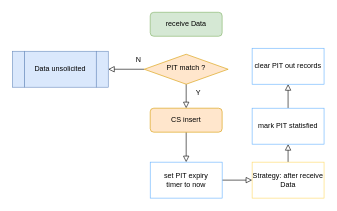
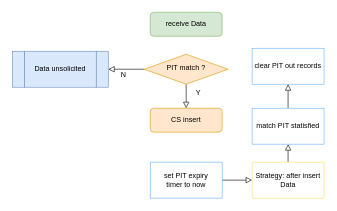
  <mxCell id="0" />
  <mxCell id="1" parent="0" />
  <mxCell id="2" value="receive Data" style="rounded=1;whiteSpace=wrap;html=1;fontSize=12;glass=0;strokeWidth=1;shadow=0;fillColor=#d5e8d4;strokeColor=#82b366;" parent="1" vertex="1"><mxGeometry x="250" y="20" width="120" height="40" as="geometry" /></mxCell>
  <mxCell id="3" style="edgeStyle=orthogonalEdgeStyle;rounded=0;orthogonalLoop=1;jettySize=auto;html=1;exitX=0;exitY=0.5;exitDx=0;exitDy=0;entryX=1;entryY=0.5;entryDx=0;entryDy=0;shadow=0;strokeWidth=1;labelBackgroundColor=none;endFill=0;endArrow=block;endSize=8;" parent="1" source="5" target="9" edge="1"><mxGeometry relative="1" as="geometry" /></mxCell>
  <mxCell id="4" style="edgeStyle=orthogonalEdgeStyle;rounded=0;orthogonalLoop=1;jettySize=auto;html=1;exitX=0.5;exitY=1;exitDx=0;exitDy=0;entryX=0.5;entryY=0;entryDx=0;entryDy=0;shadow=0;strokeWidth=1;labelBackgroundColor=none;endFill=0;endArrow=block;endSize=8;" parent="1" source="5" target="12" edge="1"><mxGeometry relative="1" as="geometry" /></mxCell>
  <mxCell id="5" value="PIT match ?" style="rhombus;whiteSpace=wrap;html=1;shadow=0;fontFamily=Helvetica;fontSize=12;align=center;strokeWidth=1;spacing=6;spacingTop=-4;fillColor=#ffe6cc;strokeColor=#d79b00;" parent="1" vertex="1"><mxGeometry x="240" y="90" width="140" height="50" as="geometry" /></mxCell>
  <mxCell id="6" value="" style="group" parent="1" vertex="1" connectable="0"><mxGeometry x="20" y="85" width="160" height="60" as="geometry" /></mxCell>
  <mxCell id="7" value="Data unsolicited" style="rounded=0;whiteSpace=wrap;html=1;fillColor=#dae8fc;strokeColor=#6c8ebf;" parent="6" vertex="1"><mxGeometry x="20" width="120" height="60" as="geometry" /></mxCell>
  <mxCell id="8" value="" style="rounded=0;whiteSpace=wrap;html=1;fillColor=#dae8fc;strokeColor=#6c8ebf;" parent="6" vertex="1"><mxGeometry width="20" height="60" as="geometry" /></mxCell>
  <mxCell id="9" value="" style="rounded=0;whiteSpace=wrap;html=1;fillColor=#dae8fc;strokeColor=#6c8ebf;" parent="6" vertex="1"><mxGeometry x="140" width="20" height="60" as="geometry" /></mxCell>
- <mxCell id="10" value="N" style="text;html=1;align=center;verticalAlign=middle;resizable=0;points=[];autosize=1;" parent="1" vertex="1"><mxGeometry x="220" y="90" width="20" height="20" as="geometry" /></mxCell>
- <mxCell id="11" style="edgeStyle=orthogonalEdgeStyle;rounded=0;orthogonalLoop=1;jettySize=auto;html=1;exitX=0.5;exitY=1;exitDx=0;exitDy=0;entryX=0.5;entryY=0;entryDx=0;entryDy=0;shadow=0;strokeWidth=1;labelBackgroundColor=none;endFill=0;endArrow=block;endSize=8;" parent="1" source="12" target="15" edge="1"><mxGeometry relative="1" as="geometry" /></mxCell>
+ <mxCell id="10" value="N" style="text;html=1;align=center;verticalAlign=middle;resizable=0;points=[];autosize=1;" parent="1" vertex="1"><mxGeometry x="195" y="115" width="20" height="20" as="geometry" /></mxCell>
  <mxCell id="12" value="CS insert" style="rounded=1;whiteSpace=wrap;html=1;fontSize=12;glass=0;strokeWidth=1;shadow=0;fillColor=#ffe6cc;strokeColor=#d79b00;" parent="1" vertex="1"><mxGeometry x="250" y="180" width="120" height="40" as="geometry" /></mxCell>
  <mxCell id="13" value="Y" style="text;html=1;align=center;verticalAlign=middle;resizable=0;points=[];autosize=1;" parent="1" vertex="1"><mxGeometry x="320" y="145" width="20" height="20" as="geometry" /></mxCell>
  <mxCell id="14" style="edgeStyle=orthogonalEdgeStyle;rounded=0;orthogonalLoop=1;jettySize=auto;html=1;exitX=1;exitY=0.5;exitDx=0;exitDy=0;entryX=0;entryY=0.5;entryDx=0;entryDy=0;shadow=0;strokeWidth=1;labelBackgroundColor=none;endFill=0;endArrow=block;endSize=8;" parent="1" source="15" target="17" edge="1"><mxGeometry relative="1" as="geometry" /></mxCell>
  <mxCell id="15" value="set PIT expiry&lt;br&gt;timer to now" style="rounded=0;whiteSpace=wrap;html=1;strokeColor=#66B2FF;" parent="1" vertex="1"><mxGeometry x="250" y="270" width="120" height="60" as="geometry" /></mxCell>
  <mxCell id="16" style="edgeStyle=orthogonalEdgeStyle;rounded=0;orthogonalLoop=1;jettySize=auto;html=1;exitX=0.5;exitY=0;exitDx=0;exitDy=0;entryX=0.5;entryY=1;entryDx=0;entryDy=0;shadow=0;strokeWidth=1;labelBackgroundColor=none;endFill=0;endArrow=block;endSize=8;" parent="1" source="17" target="19" edge="1"><mxGeometry relative="1" as="geometry" /></mxCell>
- <mxCell id="17" value="Strategy: after receive Data" style="rounded=0;whiteSpace=wrap;html=1;strokeColor=#FFD966;" parent="1" vertex="1"><mxGeometry x="420" y="270" width="120" height="60" as="geometry" /></mxCell>
+ <mxCell id="17" value="Strategy: after insert Data" style="rounded=0;whiteSpace=wrap;html=1;strokeColor=#FFD966;" parent="1" vertex="1"><mxGeometry x="420" y="270" width="120" height="60" as="geometry" /></mxCell>
  <mxCell id="18" style="edgeStyle=orthogonalEdgeStyle;rounded=0;orthogonalLoop=1;jettySize=auto;html=1;exitX=0.5;exitY=0;exitDx=0;exitDy=0;entryX=0.5;entryY=1;entryDx=0;entryDy=0;shadow=0;strokeWidth=1;labelBackgroundColor=none;endFill=0;endArrow=block;endSize=8;" parent="1" source="19" target="20" edge="1"><mxGeometry relative="1" as="geometry"><mxPoint x="480" y="150" as="targetPoint" /></mxGeometry></mxCell>
- <mxCell id="19" value="mark PIT statisfied" style="rounded=0;whiteSpace=wrap;html=1;strokeColor=#66B2FF;" parent="1" vertex="1"><mxGeometry x="420" y="180" width="120" height="60" as="geometry" /></mxCell>
+ <mxCell id="19" value="match PIT statisfied" style="rounded=0;whiteSpace=wrap;html=1;strokeColor=#66B2FF;" parent="1" vertex="1"><mxGeometry x="420" y="180" width="120" height="60" as="geometry" /></mxCell>
  <mxCell id="20" value="clear PIT out records" style="rounded=0;whiteSpace=wrap;html=1;strokeColor=#66B2FF;" parent="1" vertex="1"><mxGeometry x="420" y="80" width="120" height="60" as="geometry" /></mxCell>
